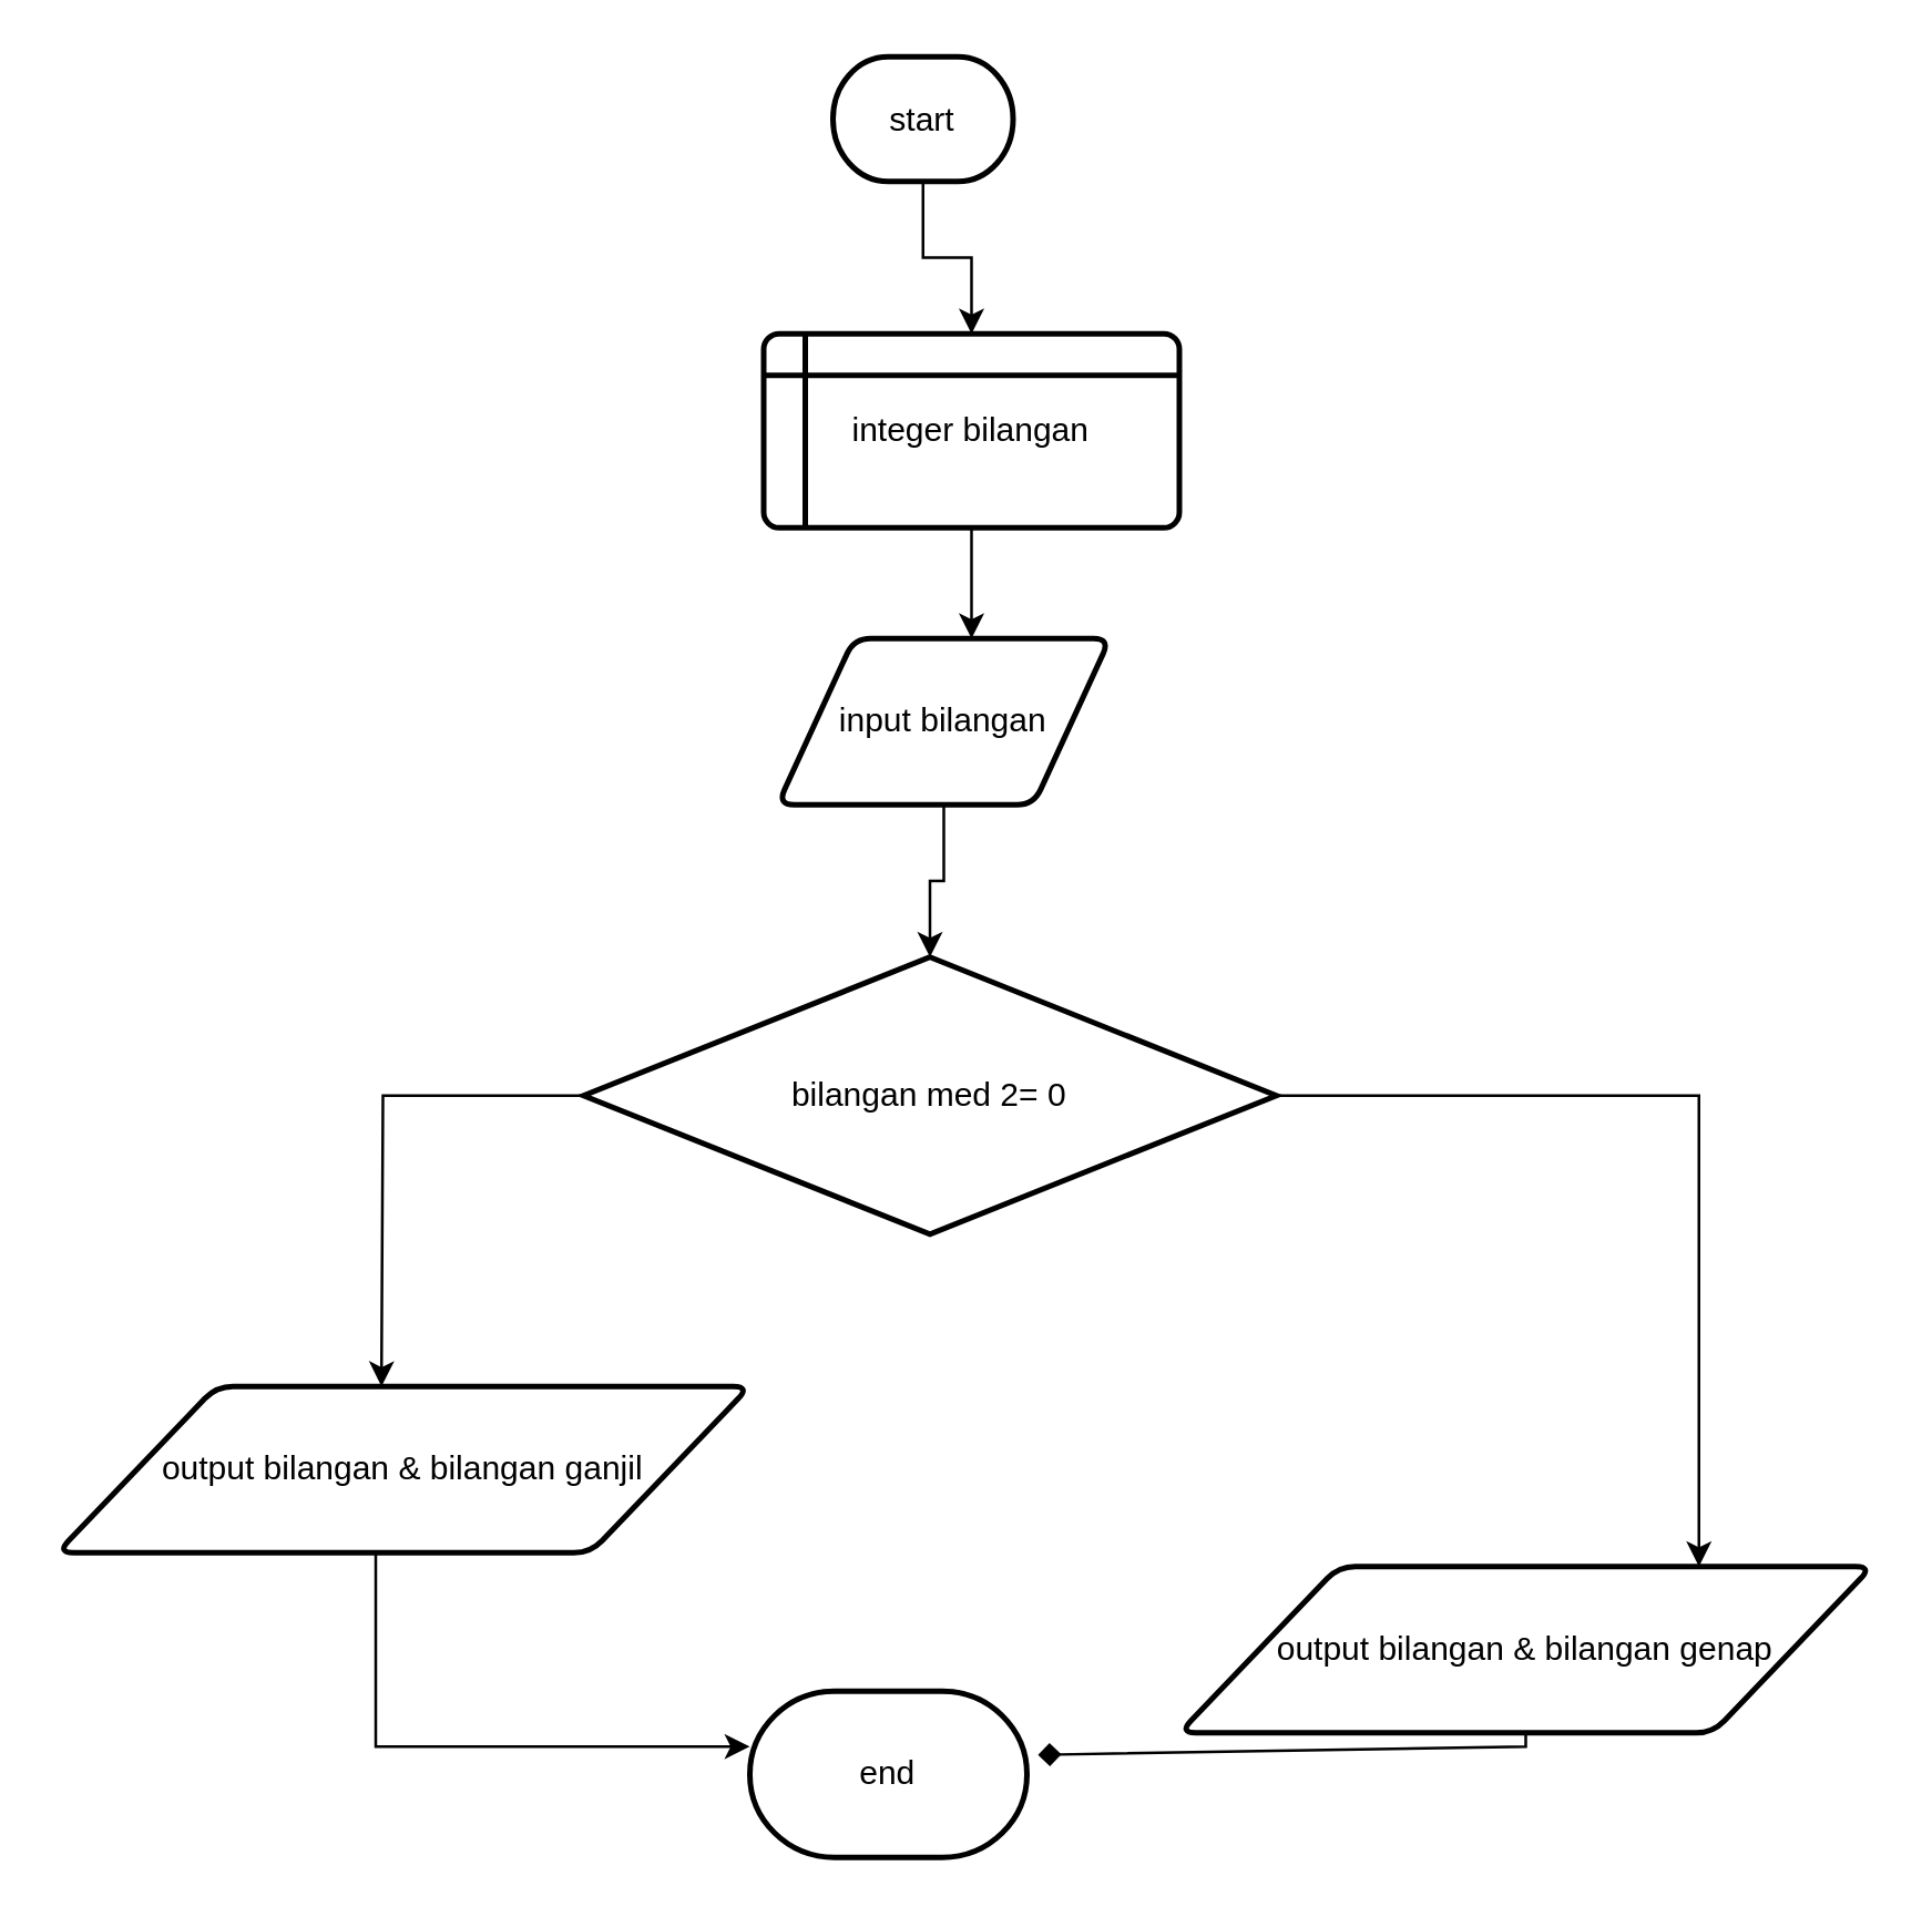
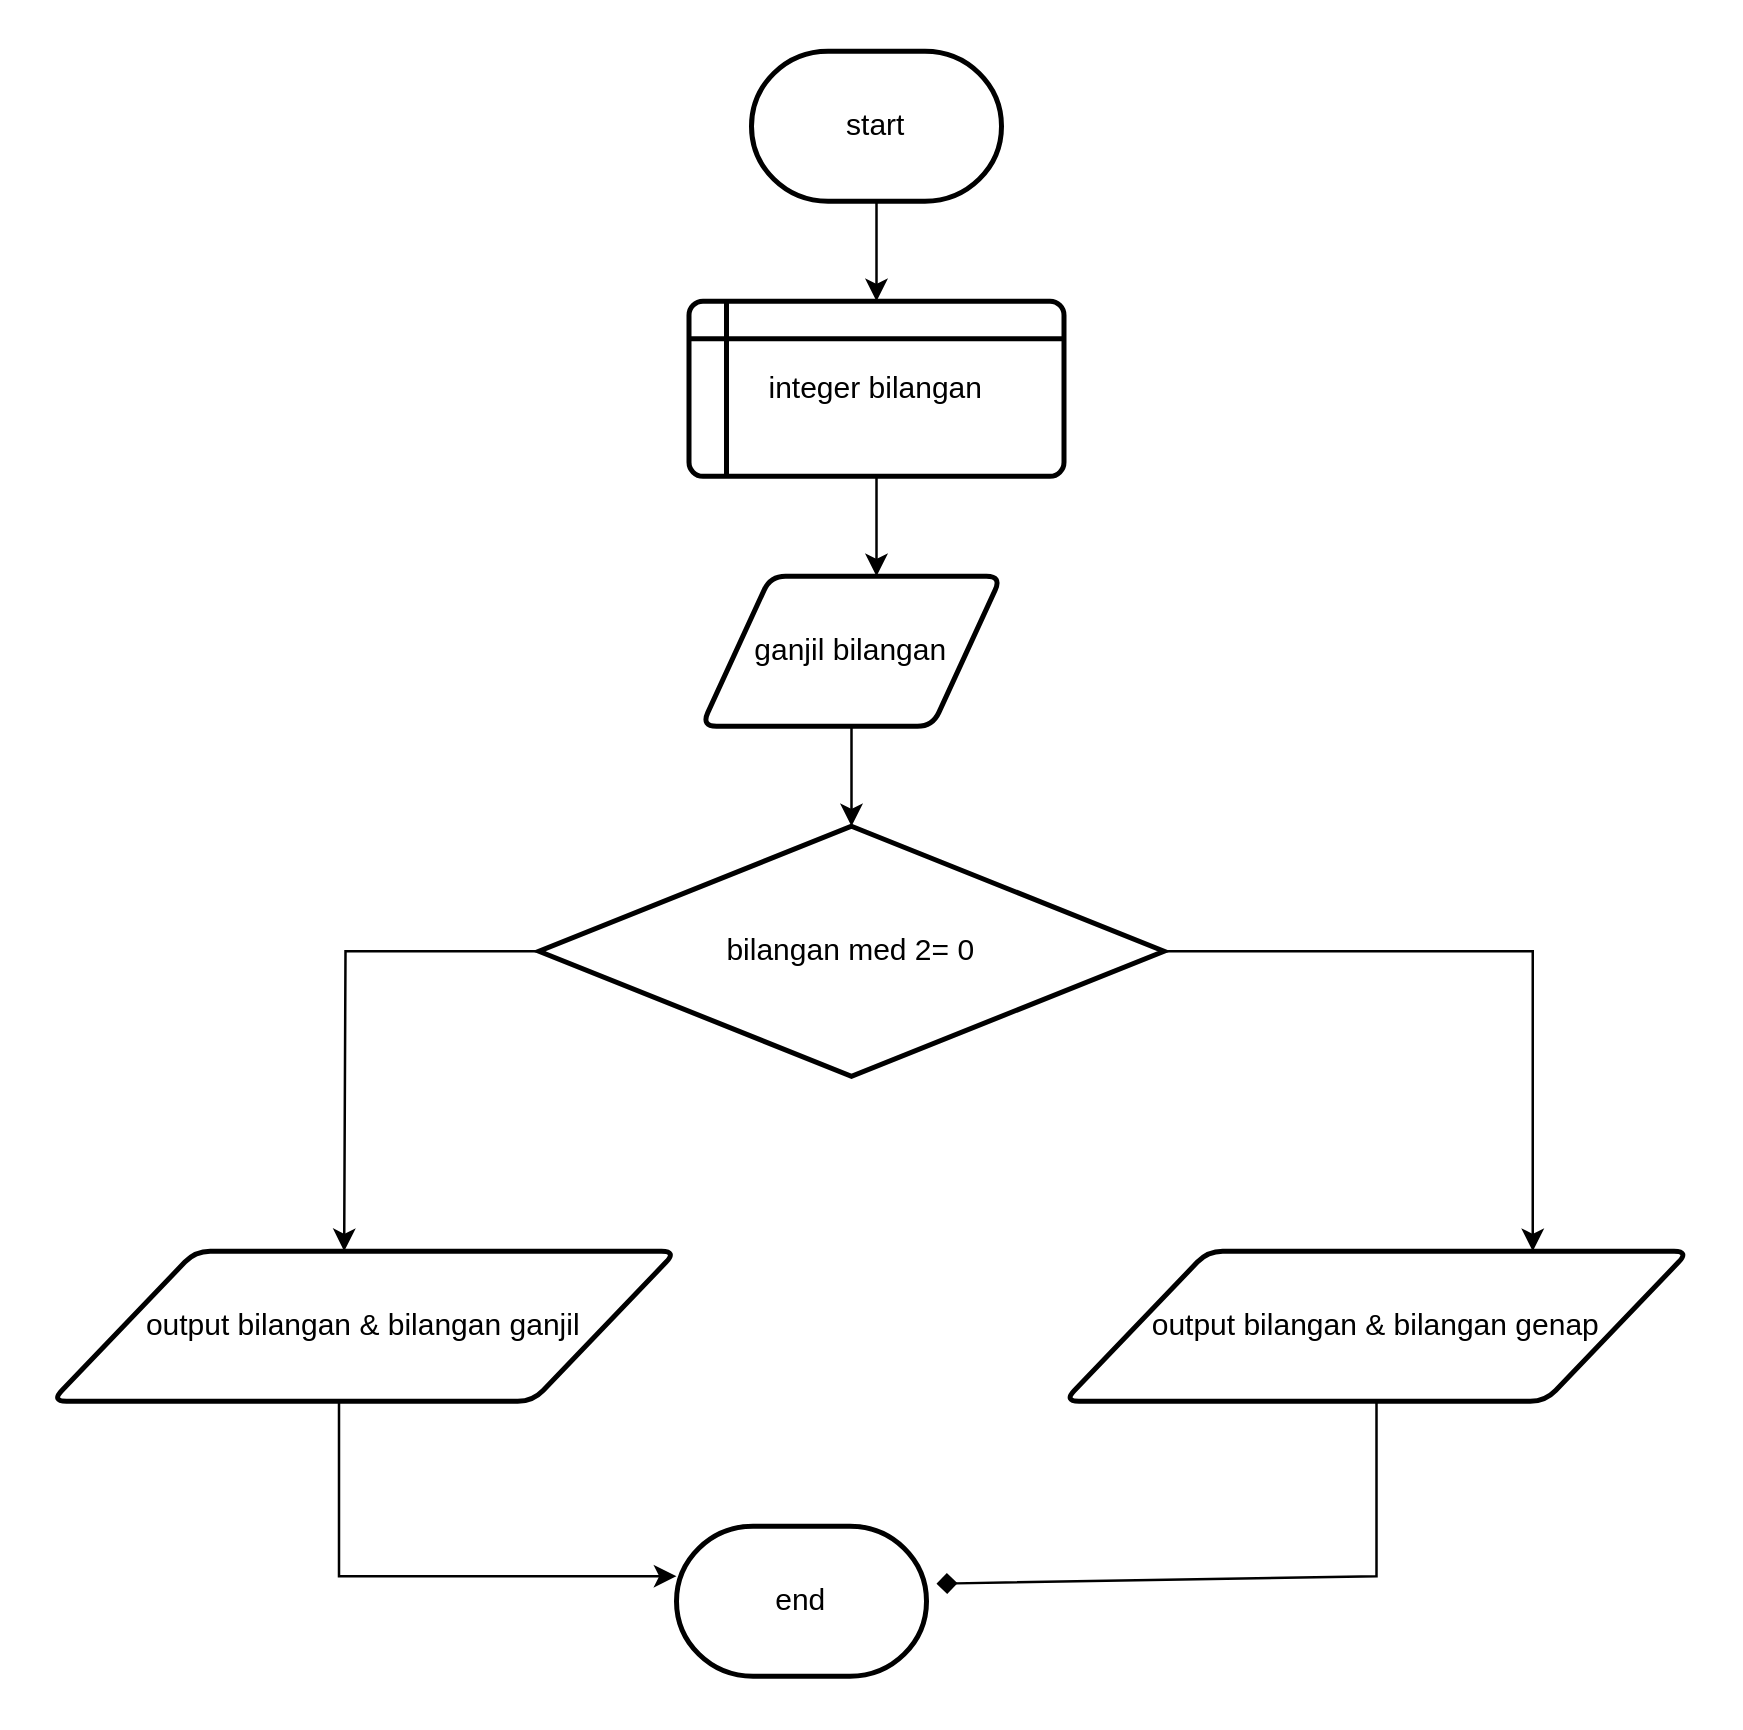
  <mxCell id="0" />
  <mxCell id="1" parent="0" />
  <mxCell id="2" style="edgeStyle=orthogonalEdgeStyle;rounded=0;orthogonalLoop=1;jettySize=auto;html=1;exitX=0.5;exitY=1;exitDx=0;exitDy=0;exitPerimeter=0;entryX=0.5;entryY=0;entryDx=0;entryDy=0;" edge="1" parent="1" source="3" target="5"><mxGeometry relative="1" as="geometry" /></mxCell>
- <mxCell id="3" value="start" style="strokeWidth=2;html=1;shape=mxgraph.flowchart.terminator;whiteSpace=wrap;" vertex="1" parent="1"><mxGeometry x="300" y="20" width="65" height="45" as="geometry" /></mxCell>
+ <mxCell id="3" value="start" style="strokeWidth=2;html=1;shape=mxgraph.flowchart.terminator;whiteSpace=wrap;" vertex="1" parent="1"><mxGeometry x="300" y="20" width="100" height="60" as="geometry" /></mxCell>
  <mxCell id="4" style="edgeStyle=orthogonalEdgeStyle;rounded=0;orthogonalLoop=1;jettySize=auto;html=1;exitX=0.5;exitY=1;exitDx=0;exitDy=0;" edge="1" parent="1" source="5"><mxGeometry relative="1" as="geometry"><mxPoint x="350" y="230" as="targetPoint" /></mxGeometry></mxCell>
  <mxCell id="5" value="integer bilangan" style="shape=internalStorage;whiteSpace=wrap;html=1;dx=15;dy=15;rounded=1;arcSize=8;strokeWidth=2;" vertex="1" parent="1"><mxGeometry x="275" y="120" width="150" height="70" as="geometry" /></mxCell>
- <mxCell id="6" value="input bilangan" style="shape=parallelogram;html=1;strokeWidth=2;perimeter=parallelogramPerimeter;whiteSpace=wrap;rounded=1;arcSize=12;size=0.23;" vertex="1" parent="1"><mxGeometry x="280" y="230" width="120" height="60" as="geometry" /></mxCell>
+ <mxCell id="6" value="ganjil bilangan" style="shape=parallelogram;html=1;strokeWidth=2;perimeter=parallelogramPerimeter;whiteSpace=wrap;rounded=1;arcSize=12;size=0.23;" vertex="1" parent="1"><mxGeometry x="280" y="230" width="120" height="60" as="geometry" /></mxCell>
  <mxCell id="7" style="edgeStyle=orthogonalEdgeStyle;rounded=0;orthogonalLoop=1;jettySize=auto;html=1;exitX=1;exitY=0.5;exitDx=0;exitDy=0;exitPerimeter=0;entryX=0.75;entryY=0;entryDx=0;entryDy=0;" edge="1" parent="1" source="8" target="9"><mxGeometry relative="1" as="geometry" /></mxCell>
- <mxCell id="8" value="bilangan med 2= 0" style="strokeWidth=2;html=1;shape=mxgraph.flowchart.decision;whiteSpace=wrap;" vertex="1" parent="1"><mxGeometry x="210" y="345" width="250" height="100" as="geometry" /></mxCell>
- <mxCell id="9" value="output bilangan &amp;amp; bilangan genap" style="shape=parallelogram;html=1;strokeWidth=2;perimeter=parallelogramPerimeter;whiteSpace=wrap;rounded=1;arcSize=12;size=0.23;" vertex="1" parent="1"><mxGeometry x="425" y="565" width="250" height="60" as="geometry" /></mxCell>
+ <mxCell id="8" value="bilangan med 2= 0" style="strokeWidth=2;html=1;shape=mxgraph.flowchart.decision;whiteSpace=wrap;" vertex="1" parent="1"><mxGeometry x="215" y="330" width="250" height="100" as="geometry" /></mxCell>
+ <mxCell id="9" value="output bilangan &amp;amp; bilangan genap" style="shape=parallelogram;html=1;strokeWidth=2;perimeter=parallelogramPerimeter;whiteSpace=wrap;rounded=1;arcSize=12;size=0.23;" vertex="1" parent="1"><mxGeometry x="425" y="500" width="250" height="60" as="geometry" /></mxCell>
  <mxCell id="10" value="end" style="strokeWidth=2;html=1;shape=mxgraph.flowchart.terminator;whiteSpace=wrap;" vertex="1" parent="1"><mxGeometry x="270" y="610" width="100" height="60" as="geometry" /></mxCell>
  <mxCell id="11" style="edgeStyle=orthogonalEdgeStyle;rounded=0;orthogonalLoop=1;jettySize=auto;html=1;exitX=0.5;exitY=1;exitDx=0;exitDy=0;entryX=0.5;entryY=0;entryDx=0;entryDy=0;entryPerimeter=0;" edge="1" parent="1" source="6" target="8"><mxGeometry relative="1" as="geometry" /></mxCell>
  <mxCell id="12" style="edgeStyle=orthogonalEdgeStyle;rounded=0;orthogonalLoop=1;jettySize=auto;html=1;exitX=0;exitY=0.5;exitDx=0;exitDy=0;exitPerimeter=0;entryX=0.362;entryY=0;entryDx=0;entryDy=0;entryPerimeter=0;" edge="1" parent="1" source="8"><mxGeometry relative="1" as="geometry"><mxPoint x="137.06" y="500" as="targetPoint" /></mxGeometry></mxCell>
  <mxCell id="13" value="output bilangan &amp;amp; bilangan ganjil" style="shape=parallelogram;html=1;strokeWidth=2;perimeter=parallelogramPerimeter;whiteSpace=wrap;rounded=1;arcSize=12;size=0.23;" vertex="1" parent="1"><mxGeometry x="20" y="500" width="250" height="60" as="geometry" /></mxCell>
  <mxCell id="14" value="" style="endArrow=classic;html=1;rounded=0;exitX=0.46;exitY=1;exitDx=0;exitDy=0;exitPerimeter=0;" edge="1" parent="1" source="13"><mxGeometry width="50" height="50" relative="1" as="geometry"><mxPoint x="340" y="530" as="sourcePoint" /><mxPoint x="270" y="630" as="targetPoint" /><Array as="points"><mxPoint x="135" y="630" /></Array></mxGeometry></mxCell>
  <mxCell id="15" value="" style="endArrow=diamond;html=1;rounded=0;entryX=1.04;entryY=0.383;entryDx=0;entryDy=0;entryPerimeter=0;" edge="1" parent="1" source="9" target="10"><mxGeometry width="50" height="50" relative="1" as="geometry"><mxPoint x="340" y="530" as="sourcePoint" /><mxPoint x="380" y="630" as="targetPoint" /><Array as="points"><mxPoint x="550" y="630" /></Array></mxGeometry></mxCell>
